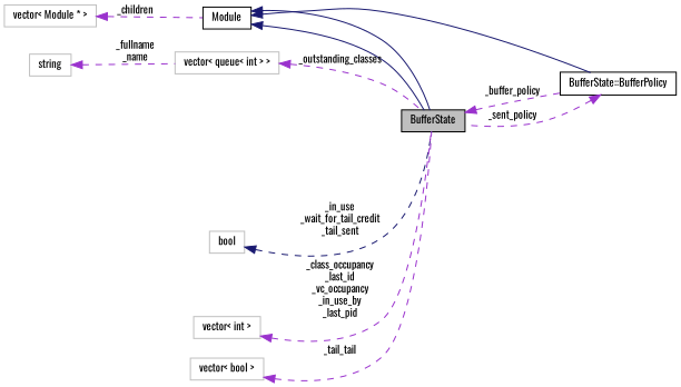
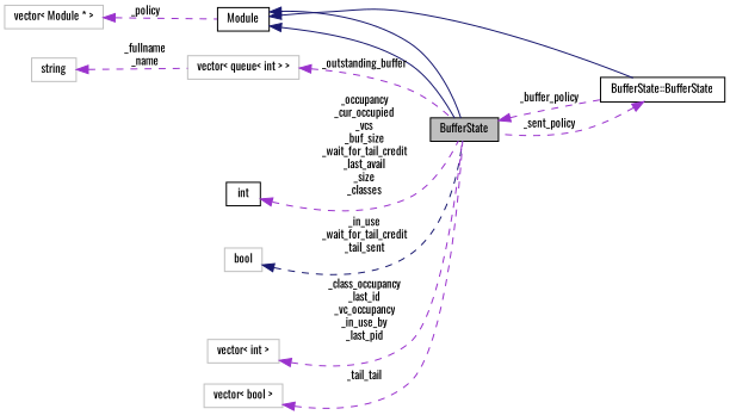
  digraph {
    fontname=Oswald
    rankdir=LR
    node [color=grey75 fontname=Oswald fontsize=10 shape=record]
    edge [color=darkorchid3 dir=back fontname=Oswald fontsize=10 labelfontname=FreeSans labelfontsize=10 style=dashed]
    n1 [color=black fillcolor=grey75 fontcolor=black height=0.2 label=BufferState style=filled width=0.4]
-   n2 [color=black height=0.2 label="BufferState::BufferPolicy" width=0.4]
+   n2 [color=black height=0.2 label="BufferState::BufferState" width=0.4]
    n3 [color=black height=0.2 label=Module width=0.4]
    n4 [height=0.2 label=string width=0.4]
    n5 [height=0.2 label="vector\< queue\< int \> \>" width=0.4]
    n6 [height=0.2 label="vector\< Module * \>" width=0.4]
+   n7 [color=black height=0.2 label=int width=0.4]
    n8 [height=0.2 label=bool width=0.4]
    n9 [height=0.2 label="vector\< int \>" width=0.4]
    n10 [height=0.2 label="vector\< bool \>" width=0.4]
    n1 -> n2 [label=_buffer_policy]
    n2 -> n1 [label=_sent_policy]
    n3 -> n1 [color=midnightblue style=solid]
    n3 -> n1 [color=midnightblue style=solid]
    n3 -> n2 [color=midnightblue style=solid]
    n4 -> n5 [label="_fullname\n_name"]
-   n5 -> n1 [label=_outstanding_classes]
-   n6 -> n3 [label=_children]
+   n5 -> n1 [label=_outstanding_buffer]
+   n6 -> n3 [label=_policy]
+   n7 -> n1 [label="_occupancy\n_cur_occupied\n_vcs\n_buf_size\n_wait_for_tail_credit\n_last_avail\n_size\n_classes"]
    n8 -> n1 [color=midnightblue label="_in_use\n_wait_for_tail_credit\n_tail_sent"]
    n9 -> n1 [label="_class_occupancy\n_last_id\n_vc_occupancy\n_in_use_by\n_last_pid"]
    n10 -> n1 [label=_tail_tail]
  }
